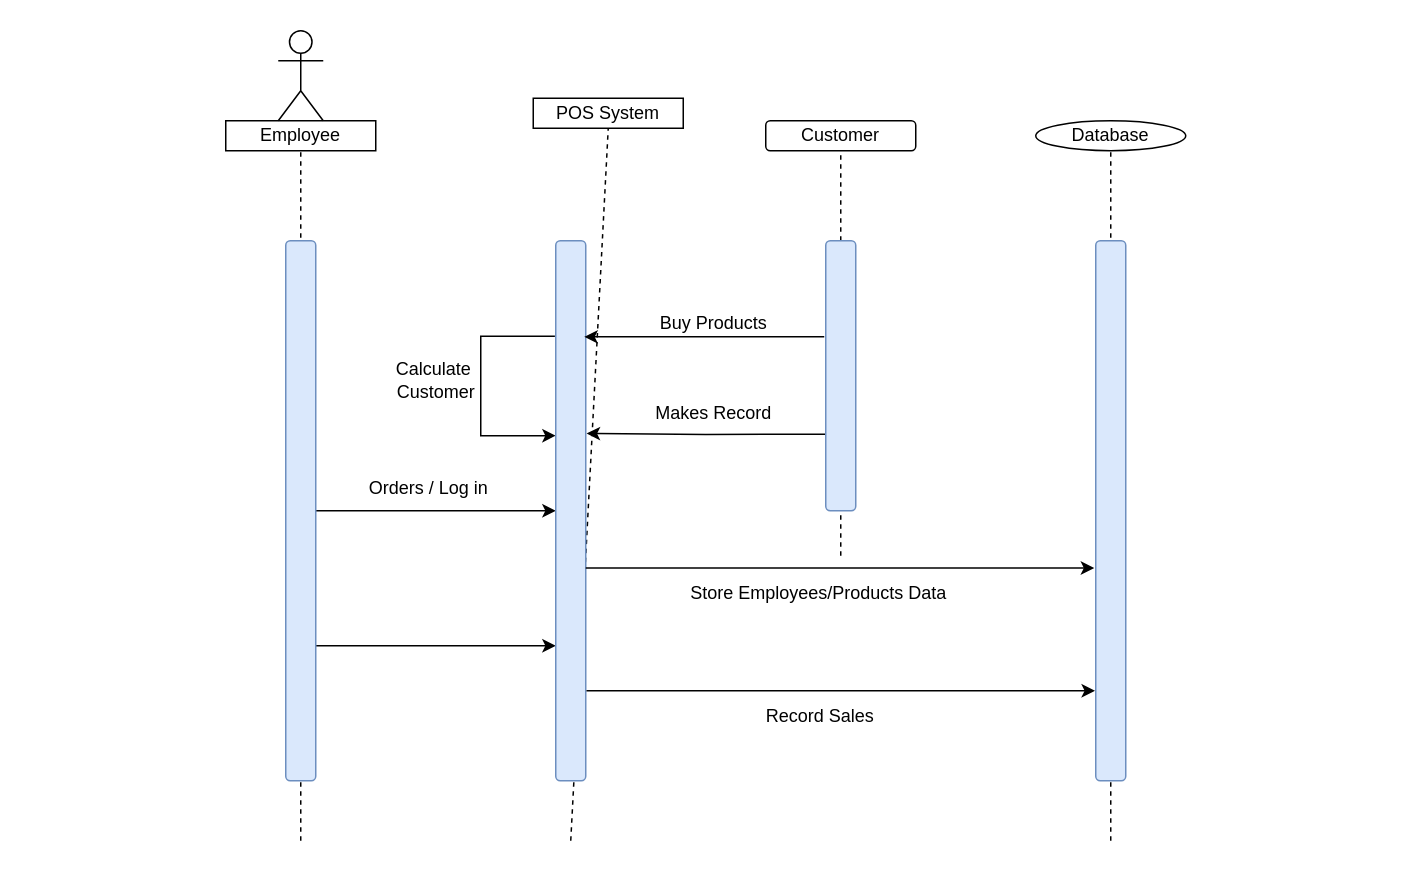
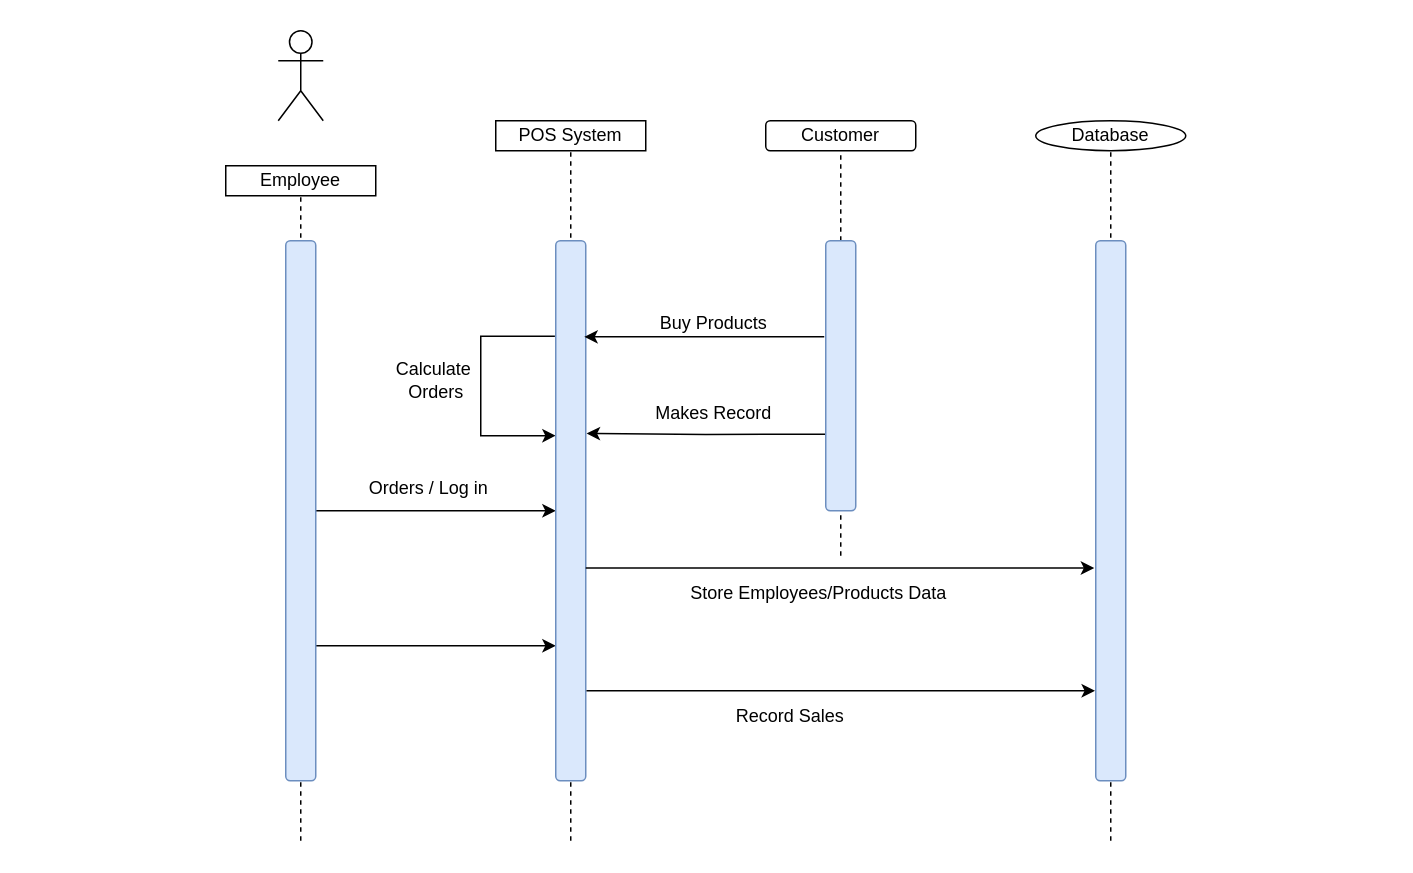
  <mxCell id="0" />
  <mxCell id="1" parent="0" />
- <mxCell id="2" value="Employee" style="html=1;whiteSpace=wrap;" vertex="1" parent="1"><mxGeometry x="150" y="80" width="100" height="20" as="geometry" /></mxCell>
+ <mxCell id="2" value="Employee" style="html=1;whiteSpace=wrap;" vertex="1" parent="1"><mxGeometry x="150" y="110" width="100" height="20" as="geometry" /></mxCell>
  <mxCell id="3" value="" style="endArrow=none;dashed=1;html=1;rounded=0;entryX=0.5;entryY=1;entryDx=0;entryDy=0;" edge="1" parent="1" target="2"><mxGeometry width="50" height="50" relative="1" as="geometry"><mxPoint x="200" y="560" as="sourcePoint" /><mxPoint x="480" y="260" as="targetPoint" /></mxGeometry></mxCell>
- <mxCell id="4" value="POS System" style="html=1;whiteSpace=wrap;" vertex="1" parent="1"><mxGeometry x="355" y="65" width="100" height="20" as="geometry" /></mxCell>
+ <mxCell id="4" value="POS System" style="html=1;whiteSpace=wrap;" vertex="1" parent="1"><mxGeometry x="330" y="80" width="100" height="20" as="geometry" /></mxCell>
  <mxCell id="5" value="" style="endArrow=none;dashed=1;html=1;rounded=0;entryX=0.5;entryY=1;entryDx=0;entryDy=0;" edge="1" parent="1" target="4"><mxGeometry width="50" height="50" relative="1" as="geometry"><mxPoint x="380" y="560" as="sourcePoint" /><mxPoint x="660" y="260" as="targetPoint" /></mxGeometry></mxCell>
  <mxCell id="6" value="Customer" style="html=1;whiteSpace=wrap;rounded=1;" vertex="1" parent="1"><mxGeometry x="510" y="80" width="100" height="20" as="geometry" /></mxCell>
  <mxCell id="7" value="" style="endArrow=none;dashed=1;html=1;rounded=0;entryX=0.5;entryY=1;entryDx=0;entryDy=0;" edge="1" parent="1" target="6" source="20"><mxGeometry width="50" height="50" relative="1" as="geometry"><mxPoint x="560" y="560" as="sourcePoint" /><mxPoint x="840" y="260" as="targetPoint" /></mxGeometry></mxCell>
  <mxCell id="8" value="Database" style="ellipse;html=1;whiteSpace=wrap;" vertex="1" parent="1"><mxGeometry x="690" y="80" width="100" height="20" as="geometry" /></mxCell>
  <mxCell id="9" value="" style="endArrow=none;dashed=1;html=1;rounded=0;entryX=0.5;entryY=1;entryDx=0;entryDy=0;" edge="1" parent="1" target="8"><mxGeometry width="50" height="50" relative="1" as="geometry"><mxPoint x="740" y="560" as="sourcePoint" /><mxPoint x="1020" y="260" as="targetPoint" /></mxGeometry></mxCell>
  <mxCell id="10" style="edgeStyle=orthogonalEdgeStyle;rounded=0;orthogonalLoop=1;jettySize=auto;html=1;exitX=0.5;exitY=0;exitDx=0;exitDy=0;entryX=0.5;entryY=1;entryDx=0;entryDy=0;" edge="1" parent="1" source="12" target="15"><mxGeometry relative="1" as="geometry"><Array as="points" /></mxGeometry></mxCell>
  <mxCell id="11" style="edgeStyle=orthogonalEdgeStyle;rounded=0;orthogonalLoop=1;jettySize=auto;html=1;exitX=0.75;exitY=0;exitDx=0;exitDy=0;entryX=0.75;entryY=1;entryDx=0;entryDy=0;" edge="1" parent="1" source="12" target="15"><mxGeometry relative="1" as="geometry" /></mxCell>
  <mxCell id="12" value="" style="rounded=1;whiteSpace=wrap;html=1;fillColor=#dae8fc;strokeColor=#6c8ebf;rotation=90;" vertex="1" parent="1"><mxGeometry x="20" y="330" width="360" height="20" as="geometry" /></mxCell>
  <mxCell id="13" value="" style="shape=umlActor;verticalLabelPosition=bottom;verticalAlign=top;html=1;outlineConnect=0;" vertex="1" parent="1"><mxGeometry x="185" y="20" width="30" height="60" as="geometry" /></mxCell>
  <mxCell id="14" style="edgeStyle=orthogonalEdgeStyle;rounded=0;orthogonalLoop=1;jettySize=auto;html=1;exitX=0.177;exitY=1.029;exitDx=0;exitDy=0;exitPerimeter=0;entryX=0.361;entryY=1;entryDx=0;entryDy=0;entryPerimeter=0;" edge="1" parent="1" source="15" target="15"><mxGeometry relative="1" as="geometry"><mxPoint x="360" y="300" as="targetPoint" /><Array as="points"><mxPoint x="320" y="224" /><mxPoint x="320" y="290" /></Array></mxGeometry></mxCell>
  <mxCell id="15" value="" style="rounded=1;whiteSpace=wrap;html=1;fillColor=#dae8fc;strokeColor=#6c8ebf;rotation=90;" vertex="1" parent="1"><mxGeometry x="200" y="330" width="360" height="20" as="geometry" /></mxCell>
  <mxCell id="16" value="Orders / Log in" style="text;html=1;align=center;verticalAlign=middle;resizable=0;points=[];autosize=1;strokeColor=none;fillColor=none;" vertex="1" parent="1"><mxGeometry x="230" y="310" width="110" height="30" as="geometry" /></mxCell>
  <mxCell id="17" value="" style="endArrow=none;dashed=1;html=1;rounded=0;" edge="1" parent="1"><mxGeometry width="50" height="50" relative="1" as="geometry"><mxPoint x="560" y="370" as="sourcePoint" /><mxPoint x="560" y="340" as="targetPoint" /></mxGeometry></mxCell>
  <mxCell id="18" style="edgeStyle=orthogonalEdgeStyle;rounded=0;orthogonalLoop=1;jettySize=auto;html=1;exitX=0.356;exitY=1.05;exitDx=0;exitDy=0;entryX=0.178;entryY=0.05;entryDx=0;entryDy=0;entryPerimeter=0;exitPerimeter=0;" edge="1" parent="1" source="20" target="15"><mxGeometry relative="1" as="geometry"><Array as="points" /></mxGeometry></mxCell>
  <mxCell id="19" style="edgeStyle=orthogonalEdgeStyle;rounded=0;orthogonalLoop=1;jettySize=auto;html=1;exitX=0.717;exitY=1;exitDx=0;exitDy=0;exitPerimeter=0;entryX=0.357;entryY=-0.029;entryDx=0;entryDy=0;entryPerimeter=0;" edge="1" parent="1" source="20" target="15"><mxGeometry relative="1" as="geometry"><mxPoint x="390" y="290" as="targetPoint" /><Array as="points" /></mxGeometry></mxCell>
  <mxCell id="20" value="" style="rounded=1;whiteSpace=wrap;html=1;fillColor=#dae8fc;strokeColor=#6c8ebf;rotation=90;" vertex="1" parent="1"><mxGeometry x="470" y="240" width="180" height="20" as="geometry" /></mxCell>
  <mxCell id="21" value="Buy Products" style="text;html=1;align=center;verticalAlign=middle;resizable=0;points=[];autosize=1;strokeColor=none;fillColor=none;" vertex="1" parent="1"><mxGeometry x="430" y="200" width="90" height="30" as="geometry" /></mxCell>
  <mxCell id="22" value="Makes Record" style="text;html=1;align=center;verticalAlign=middle;resizable=0;points=[];autosize=1;strokeColor=none;fillColor=none;" vertex="1" parent="1"><mxGeometry x="420" y="260" width="110" height="30" as="geometry" /></mxCell>
  <mxCell id="23" value="" style="rounded=1;whiteSpace=wrap;html=1;fillColor=#dae8fc;strokeColor=#6c8ebf;rotation=90;" vertex="1" parent="1"><mxGeometry x="560" y="330" width="360" height="20" as="geometry" /></mxCell>
  <mxCell id="24" value="Store Employees/Products Data" style="text;html=1;align=center;verticalAlign=middle;resizable=0;points=[];autosize=1;strokeColor=none;fillColor=none;" vertex="1" parent="1"><mxGeometry x="450" y="380" width="190" height="30" as="geometry" /></mxCell>
  <mxCell id="25" style="edgeStyle=orthogonalEdgeStyle;rounded=0;orthogonalLoop=1;jettySize=auto;html=1;exitX=0.606;exitY=0;exitDx=0;exitDy=0;entryX=0.606;entryY=1.05;entryDx=0;entryDy=0;entryPerimeter=0;exitPerimeter=0;" edge="1" parent="1" source="15" target="23"><mxGeometry relative="1" as="geometry" /></mxCell>
- <mxCell id="26" value="Record Sales" style="text;html=1;align=center;verticalAlign=middle;resizable=0;points=[];autosize=1;strokeColor=none;fillColor=none;" vertex="1" parent="1"><mxGeometry x="495.5" y="462" width="100" height="30" as="geometry" /></mxCell>
+ <mxCell id="26" value="Record Sales" style="text;html=1;align=center;verticalAlign=middle;resizable=0;points=[];autosize=1;strokeColor=none;fillColor=none;" vertex="1" parent="1"><mxGeometry x="475.5" y="462" width="100" height="30" as="geometry" /></mxCell>
  <mxCell id="27" style="edgeStyle=orthogonalEdgeStyle;rounded=0;orthogonalLoop=1;jettySize=auto;html=1;exitX=0.606;exitY=0;exitDx=0;exitDy=0;entryX=0.606;entryY=1.05;entryDx=0;entryDy=0;entryPerimeter=0;exitPerimeter=0;" edge="1" parent="1"><mxGeometry relative="1" as="geometry"><mxPoint x="390.5" y="460" as="sourcePoint" /><mxPoint x="729.5" y="460" as="targetPoint" /></mxGeometry></mxCell>
- <mxCell id="28" value="Calculate&amp;nbsp;&lt;div&gt;Customer&lt;/div&gt;" style="text;html=1;align=center;verticalAlign=middle;resizable=0;points=[];autosize=1;strokeColor=none;fillColor=none;" vertex="1" parent="1"><mxGeometry x="250" y="233" width="80" height="40" as="geometry" /></mxCell>
+ <mxCell id="28" value="Calculate&amp;nbsp;&lt;div&gt;Orders&lt;/div&gt;" style="text;html=1;align=center;verticalAlign=middle;resizable=0;points=[];autosize=1;strokeColor=none;fillColor=none;" vertex="1" parent="1"><mxGeometry x="250" y="233" width="80" height="40" as="geometry" /></mxCell>
